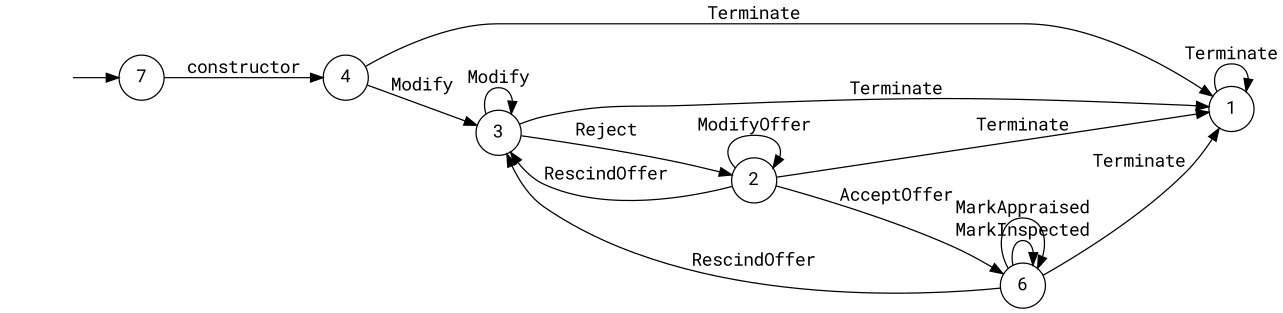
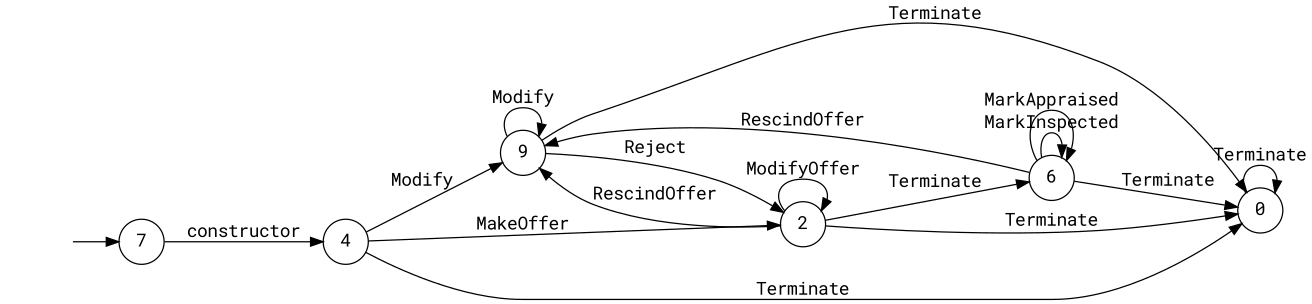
  digraph {
    fontname="Roboto Mono"
    rankdir=LR
    node [fontname="Roboto Mono" shape=circle]
    edge [fontname="Roboto Mono"]
    "" [shape=plaintext]
    n2 [label=7]
    n3 [label=4]
-   n4 [label=3]
+   n4 [label=9]
    n5 [label=2]
-   n6 [label=1]
+   n6 [label=0]
    n7 [label=6]
    "" -> n2
    n2 -> n3 [label=constructor]
    n3 -> n4 [label=Modify]
+   n3 -> n5 [label=MakeOffer]
    n3 -> n6 [label=Terminate]
    n4 -> n4 [label=Modify]
    n4 -> n5 [label=Reject]
    n4 -> n6 [label=Terminate]
    n5 -> n4 [label=RescindOffer]
    n5 -> n5 [label=ModifyOffer]
    n5 -> n6 [label=Terminate]
-   n5 -> n7 [label=AcceptOffer]
+   n5 -> n7 [label=Terminate]
    n6 -> n6 [label=Terminate]
    n7 -> n4 [label=RescindOffer]
    n7 -> n6 [label=Terminate]
    n7 -> n7 [label=MarkInspected]
    n7 -> n7 [label=MarkAppraised]
  }
